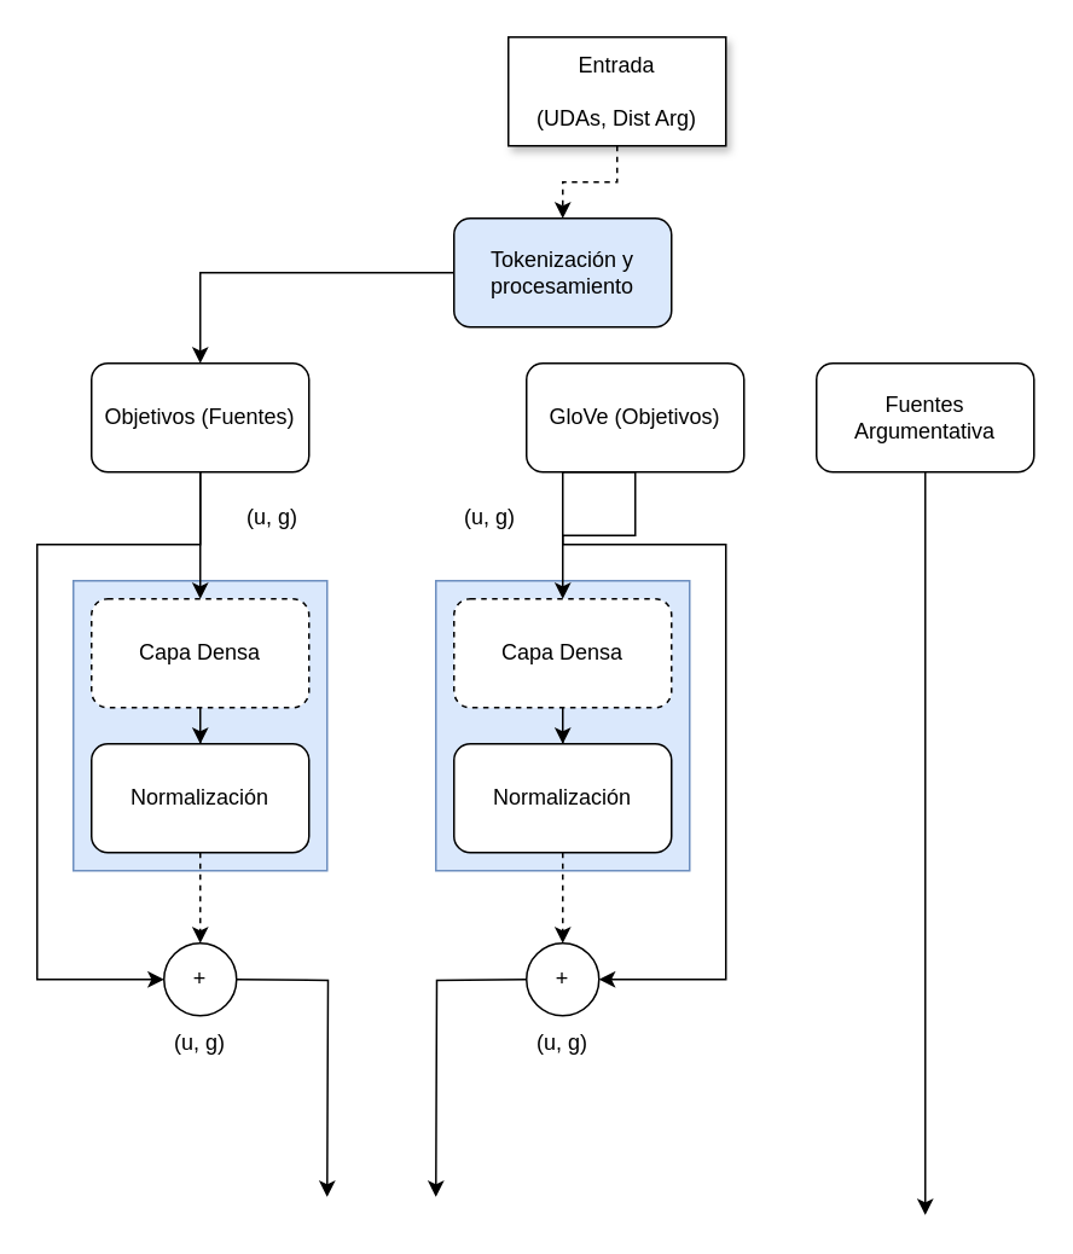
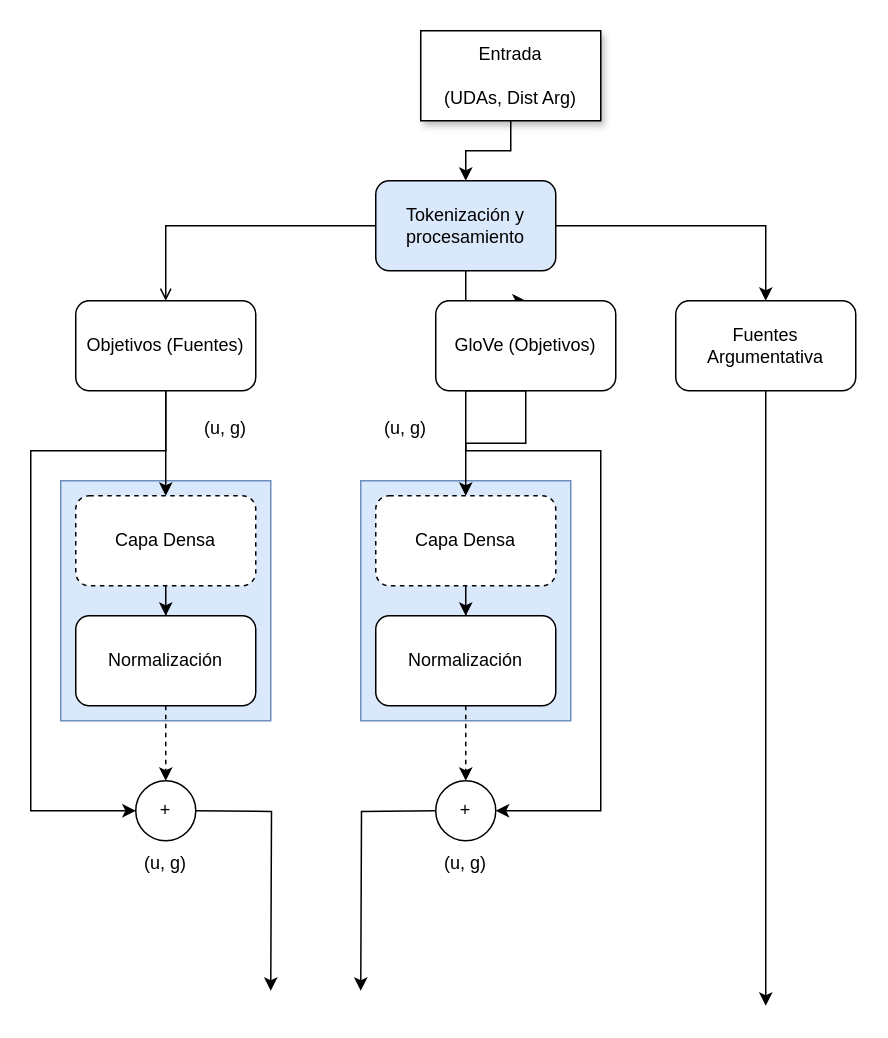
  <mxCell id="0" />
  <mxCell id="1" parent="0" />
  <mxCell id="2" value="" style="rounded=0;whiteSpace=wrap;shadow=0;sketch=0;fillColor=#dae8fc;strokeColor=#6c8ebf;" vertex="1" parent="1"><mxGeometry x="240" y="320" width="140" height="160" as="geometry" /></mxCell>
  <mxCell id="3" value="" style="rounded=0;whiteSpace=wrap;shadow=0;sketch=0;fillColor=#dae8fc;strokeColor=#6c8ebf;" vertex="1" parent="1"><mxGeometry x="40" y="320" width="140" height="160" as="geometry" /></mxCell>
- <mxCell id="4" value="" style="edgeStyle=orthogonalEdgeStyle;rounded=0;jumpStyle=gap;orthogonalLoop=1;jettySize=auto;exitX=0.5;exitY=1;exitDx=0;exitDy=0;strokeColor=default;dashed=1;" edge="1" parent="1" source="5" target="9"><mxGeometry relative="1" as="geometry" /></mxCell>
+ <mxCell id="4" value="" style="edgeStyle=orthogonalEdgeStyle;rounded=0;jumpStyle=gap;orthogonalLoop=1;jettySize=auto;exitX=0.5;exitY=1;exitDx=0;exitDy=0;strokeColor=default;" edge="1" parent="1" source="5" target="9"><mxGeometry relative="1" as="geometry" /></mxCell>
  <mxCell id="5" value="Entrada &#10;&#10;(UDAs, Dist Arg)" style="rounded=0;whiteSpace=wrap;shadow=1;sketch=0;" vertex="1" parent="1"><mxGeometry x="280" y="20" width="120" height="60" as="geometry" /></mxCell>
- <mxCell id="6" value="" style="edgeStyle=orthogonalEdgeStyle;rounded=0;jumpStyle=gap;orthogonalLoop=1;jettySize=auto;exitX=0;exitY=0.5;exitDx=0;exitDy=0;entryX=0.5;entryY=0;entryDx=0;entryDy=0;strokeColor=default;" edge="1" parent="1" source="9" target="13"><mxGeometry relative="1" as="geometry" /></mxCell>
+ <mxCell id="6" value="" style="edgeStyle=orthogonalEdgeStyle;rounded=0;jumpStyle=gap;orthogonalLoop=1;jettySize=auto;exitX=0;exitY=0.5;exitDx=0;exitDy=0;entryX=0.5;entryY=0;entryDx=0;entryDy=0;strokeColor=default;endArrow=open;" edge="1" parent="1" source="9" target="13"><mxGeometry relative="1" as="geometry" /></mxCell>
+ <mxCell id="7" value="" style="edgeStyle=orthogonalEdgeStyle;rounded=0;jumpStyle=gap;orthogonalLoop=1;jettySize=auto;strokeColor=default;" edge="1" parent="1" source="9" target="16"><mxGeometry relative="1" as="geometry" /></mxCell>
+ <mxCell id="8" value="" style="edgeStyle=orthogonalEdgeStyle;rounded=0;jumpStyle=gap;orthogonalLoop=1;jettySize=auto;exitX=1;exitY=0.5;exitDx=0;exitDy=0;entryX=0.5;entryY=0;entryDx=0;entryDy=0;strokeColor=default;" edge="1" parent="1" source="9" target="10"><mxGeometry relative="1" as="geometry" /></mxCell>
  <mxCell id="9" value="Tokenización y procesamiento" style="rounded=1;whiteSpace=wrap;shadow=0;sketch=0;fillColor=#dae8fc;" vertex="1" parent="1"><mxGeometry x="250" y="120" width="120" height="60" as="geometry" /></mxCell>
  <mxCell id="10" value="Fuentes Argumentativa" style="rounded=1;whiteSpace=wrap;shadow=0;sketch=0;" vertex="1" parent="1"><mxGeometry x="450" y="200" width="120" height="60" as="geometry" /></mxCell>
  <mxCell id="11" value="" style="edgeStyle=orthogonalEdgeStyle;rounded=0;jumpStyle=gap;orthogonalLoop=1;jettySize=auto;strokeColor=default;" edge="1" parent="1" source="13" target="18"><mxGeometry relative="1" as="geometry" /></mxCell>
  <mxCell id="12" value="" style="edgeStyle=orthogonalEdgeStyle;rounded=0;jumpStyle=gap;orthogonalLoop=1;jettySize=auto;exitX=0.5;exitY=1;exitDx=0;exitDy=0;strokeColor=default;entryX=0;entryY=0.5;entryDx=0;entryDy=0;" edge="1" parent="1" source="13" target="25"><mxGeometry relative="1" as="geometry"><mxPoint x="10" y="540" as="targetPoint" /><Array as="points"><mxPoint x="110" y="300" /><mxPoint x="20" y="300" /><mxPoint x="20" y="540" /></Array></mxGeometry></mxCell>
  <mxCell id="13" value="Objetivos (Fuentes)" style="rounded=1;whiteSpace=wrap;shadow=0;sketch=0;" vertex="1" parent="1"><mxGeometry x="50" y="200" width="120" height="60" as="geometry" /></mxCell>
  <mxCell id="14" value="" style="edgeStyle=orthogonalEdgeStyle;rounded=0;jumpStyle=gap;orthogonalLoop=1;jettySize=auto;strokeColor=default;" edge="1" parent="1" source="16" target="22"><mxGeometry relative="1" as="geometry" /></mxCell>
  <mxCell id="15" value="" style="edgeStyle=orthogonalEdgeStyle;rounded=0;jumpStyle=gap;orthogonalLoop=1;jettySize=auto;exitX=0.5;exitY=1;exitDx=0;exitDy=0;strokeColor=default;entryX=1;entryY=0.5;entryDx=0;entryDy=0;" edge="1" parent="1" source="16" target="26"><mxGeometry relative="1" as="geometry"><mxPoint x="420" y="510" as="targetPoint" /><Array as="points"><mxPoint x="310" y="300" /><mxPoint x="400" y="300" /><mxPoint x="400" y="540" /></Array></mxGeometry></mxCell>
  <mxCell id="16" value="GloVe (Objetivos)" style="rounded=1;whiteSpace=wrap;shadow=0;sketch=0;" vertex="1" parent="1"><mxGeometry x="290" y="200" width="120" height="60" as="geometry" /></mxCell>
  <mxCell id="17" value="" style="edgeStyle=orthogonalEdgeStyle;rounded=0;jumpStyle=gap;orthogonalLoop=1;jettySize=auto;strokeColor=default;" edge="1" parent="1" source="18" target="20"><mxGeometry relative="1" as="geometry" /></mxCell>
  <mxCell id="18" value="Capa Densa" style="rounded=1;whiteSpace=wrap;shadow=0;sketch=0;dashed=1;" vertex="1" parent="1"><mxGeometry x="50" y="330" width="120" height="60" as="geometry" /></mxCell>
  <mxCell id="19" value="" style="edgeStyle=orthogonalEdgeStyle;rounded=0;jumpStyle=gap;orthogonalLoop=1;jettySize=auto;exitX=0.5;exitY=1;exitDx=0;exitDy=0;strokeColor=default;dashed=1;" edge="1" parent="1" source="20" target="25"><mxGeometry relative="1" as="geometry" /></mxCell>
  <mxCell id="20" value="Normalización" style="rounded=1;whiteSpace=wrap;shadow=0;sketch=0;" vertex="1" parent="1"><mxGeometry x="50" y="410" width="120" height="60" as="geometry" /></mxCell>
  <mxCell id="21" value="" style="edgeStyle=orthogonalEdgeStyle;rounded=0;jumpStyle=gap;orthogonalLoop=1;jettySize=auto;strokeColor=default;" edge="1" parent="1" source="22" target="24"><mxGeometry relative="1" as="geometry" /></mxCell>
  <mxCell id="22" value="Capa Densa" style="rounded=1;whiteSpace=wrap;shadow=0;sketch=0;dashed=1;" vertex="1" parent="1"><mxGeometry x="250" y="330" width="120" height="60" as="geometry" /></mxCell>
  <mxCell id="23" value="" style="edgeStyle=orthogonalEdgeStyle;rounded=0;jumpStyle=gap;orthogonalLoop=1;jettySize=auto;exitX=0.5;exitY=1;exitDx=0;exitDy=0;strokeColor=default;dashed=1;" edge="1" parent="1" source="24" target="26"><mxGeometry relative="1" as="geometry" /></mxCell>
  <mxCell id="24" value="Normalización" style="rounded=1;whiteSpace=wrap;shadow=0;sketch=0;" vertex="1" parent="1"><mxGeometry x="250" y="410" width="120" height="60" as="geometry" /></mxCell>
  <mxCell id="25" value="+" style="ellipse;whiteSpace=wrap;aspect=fixed;rounded=0;shadow=0;sketch=0;" vertex="1" parent="1"><mxGeometry x="90" y="520" width="40" height="40" as="geometry" /></mxCell>
  <mxCell id="26" value="+" style="ellipse;whiteSpace=wrap;aspect=fixed;rounded=0;shadow=0;sketch=0;" vertex="1" parent="1"><mxGeometry x="290" y="520" width="40" height="40" as="geometry" /></mxCell>
  <mxCell id="27" value="(u, g)" style="text;strokeColor=none;fillColor=none;align=center;verticalAlign=middle;whiteSpace=wrap;rounded=0;shadow=0;sketch=0;" vertex="1" parent="1"><mxGeometry x="120" y="270" width="60" height="30" as="geometry" /></mxCell>
  <mxCell id="28" value="(u, g)" style="text;strokeColor=none;fillColor=none;align=center;verticalAlign=middle;whiteSpace=wrap;rounded=0;shadow=0;sketch=0;" vertex="1" parent="1"><mxGeometry x="240" y="270" width="60" height="30" as="geometry" /></mxCell>
  <mxCell id="29" value="(u, g)" style="text;strokeColor=none;fillColor=none;align=center;verticalAlign=middle;whiteSpace=wrap;rounded=0;shadow=0;sketch=0;" vertex="1" parent="1"><mxGeometry x="80" y="560" width="60" height="30" as="geometry" /></mxCell>
  <mxCell id="30" value="(u, g)" style="text;strokeColor=none;fillColor=none;align=center;verticalAlign=middle;whiteSpace=wrap;rounded=0;shadow=0;sketch=0;" vertex="1" parent="1"><mxGeometry x="280" y="560" width="60" height="30" as="geometry" /></mxCell>
  <mxCell id="31" value="" style="edgeStyle=orthogonalEdgeStyle;rounded=0;jumpStyle=gap;orthogonalLoop=1;jettySize=auto;exitX=1;exitY=0.5;exitDx=0;exitDy=0;strokeColor=default;" edge="1" parent="1"><mxGeometry relative="1" as="geometry"><mxPoint x="130" y="540" as="sourcePoint" /><mxPoint x="180" y="660" as="targetPoint" /></mxGeometry></mxCell>
  <mxCell id="32" value="" style="edgeStyle=orthogonalEdgeStyle;rounded=0;jumpStyle=gap;orthogonalLoop=1;jettySize=auto;exitX=0;exitY=0.5;exitDx=0;exitDy=0;strokeColor=default;" edge="1" parent="1"><mxGeometry relative="1" as="geometry"><mxPoint x="290" y="540" as="sourcePoint" /><mxPoint x="240" y="660" as="targetPoint" /></mxGeometry></mxCell>
  <mxCell id="33" value="" style="endArrow=classic;html=1;rounded=0;exitX=0.5;exitY=1;exitDx=0;exitDy=0;" edge="1" parent="1" source="10"><mxGeometry width="50" height="50" relative="1" as="geometry"><mxPoint x="480" y="370" as="sourcePoint" /><mxPoint x="510" y="670" as="targetPoint" /></mxGeometry></mxCell>
